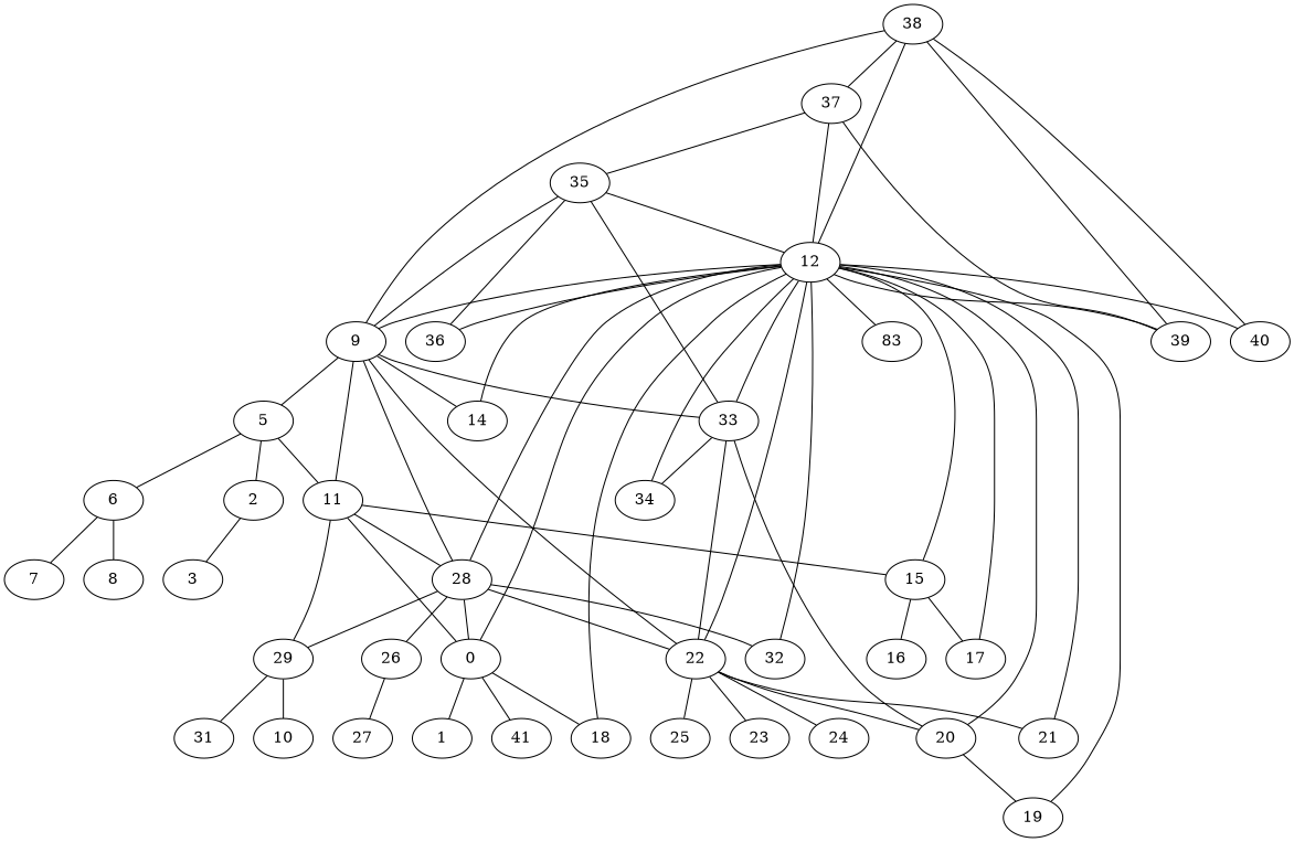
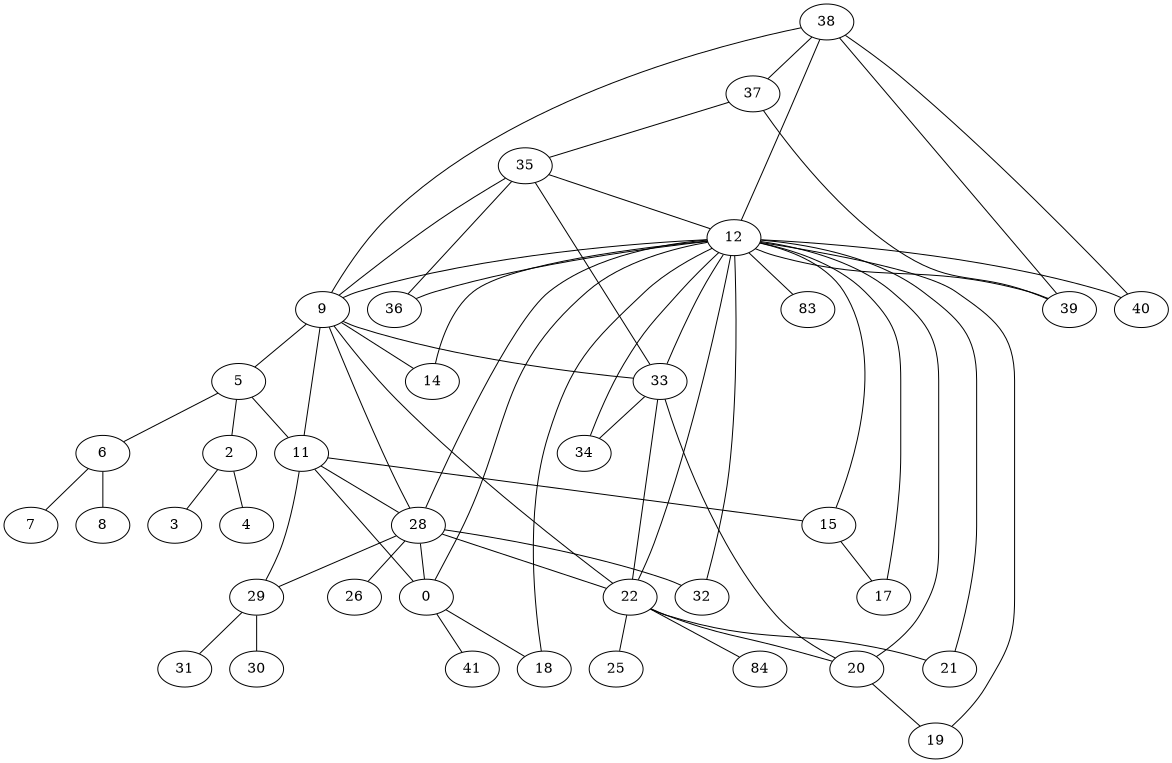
  graph {
    0
-   1
    18
    41
    2
    3
+   4
    5
    6
    11
    7
    8
    28
    15
    29
    9
    14
    22
    33
    20
    21
-   23
-   24
+   24 [label=84]
    25
    32
    26
    34
    17
-   16
-   30 [label=10]
+   30
    31
    12
    n33 [label=83]
    19
    36
    39
    40
-   27
    35
    37
    38
-   0 -- 1
    0 -- 18
    0 -- 41
    2 -- 3
+   2 -- 4
    5 -- 2
    5 -- 6
    5 -- 11
    6 -- 7
    6 -- 8
    11 -- 0
    11 -- 28
    11 -- 15
    11 -- 29
    28 -- 0
    28 -- 29
    28 -- 22
    28 -- 32
    28 -- 26
    15 -- 17
-   15 -- 16
    29 -- 30
    29 -- 31
    9 -- 5
    9 -- 11
    9 -- 28
    9 -- 14
    9 -- 22
    9 -- 33
    22 -- 20
    22 -- 21
-   22 -- 23
    22 -- 24
    22 -- 25
    33 -- 22
    33 -- 20
    33 -- 34
    20 -- 19
-   26 -- 27
    12 -- 0
    12 -- 18
    12 -- 28
    12 -- 15
    12 -- 9
    12 -- 14
    12 -- 22
    12 -- 33
    12 -- 20
    12 -- 21
    12 -- 32
    12 -- 34
    12 -- 17
    12 -- n33
    12 -- 19
    12 -- 36
    12 -- 39
    12 -- 40
    35 -- 9
    35 -- 33
    35 -- 12
    35 -- 36
-   37 -- 12
    37 -- 39
    37 -- 35
    38 -- 9
    38 -- 12
    38 -- 39
    38 -- 40
    38 -- 37
  }
